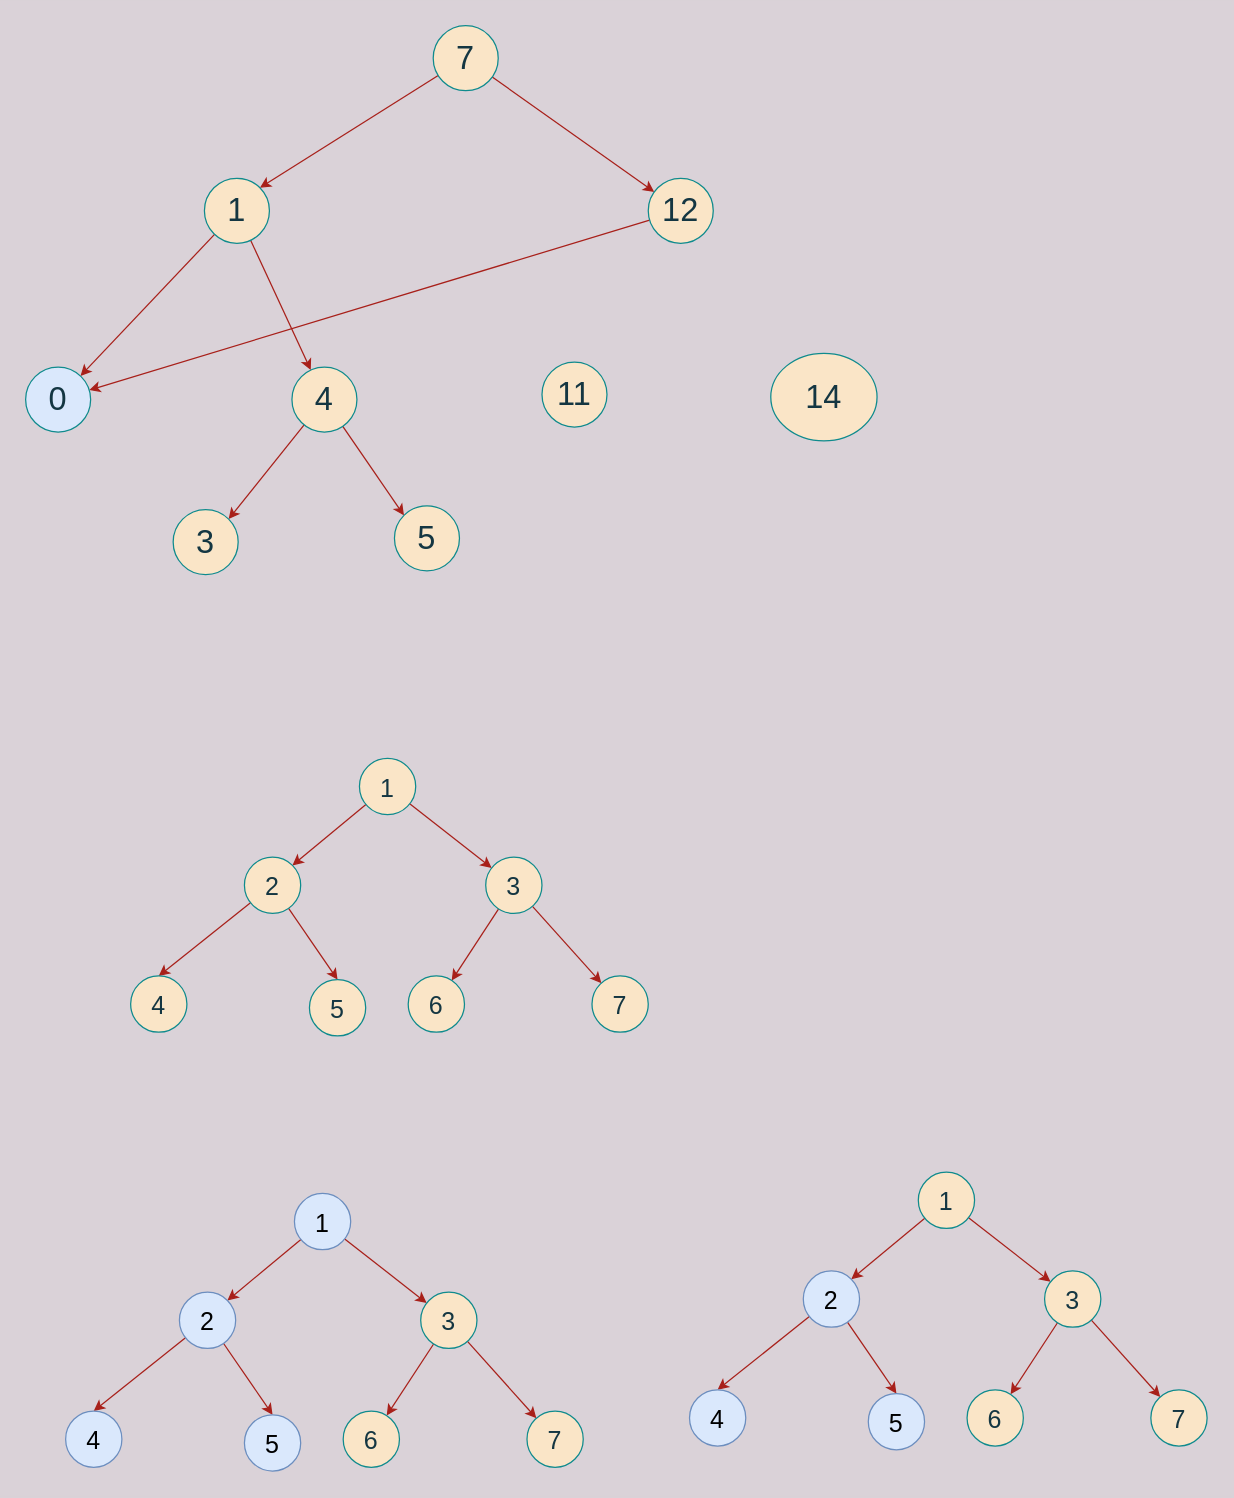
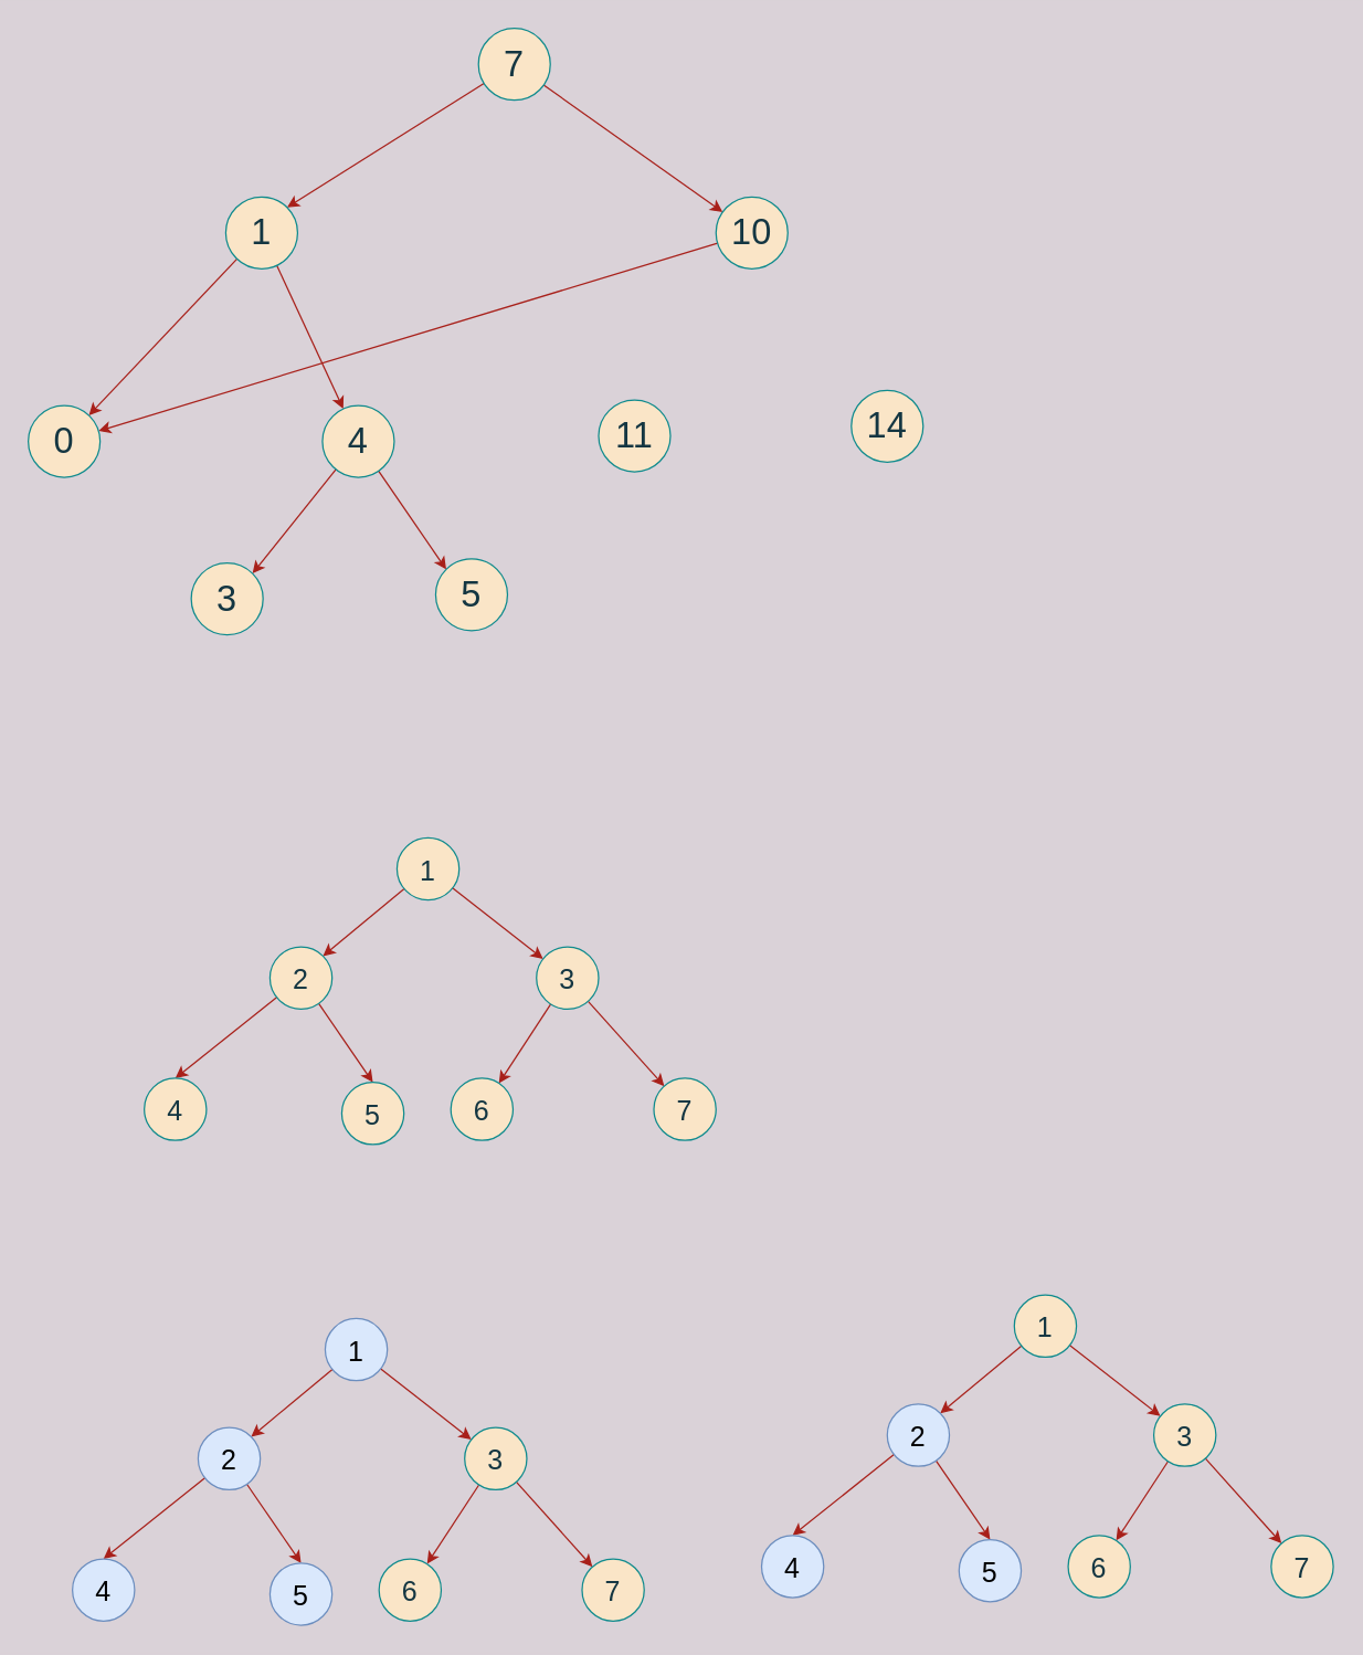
  <mxCell id="0" />
  <mxCell id="1" parent="0" />
  <mxCell id="2" style="rounded=1;sketch=0;orthogonalLoop=1;jettySize=auto;html=1;entryX=1;entryY=0;entryDx=0;entryDy=0;fontColor=#143642;strokeColor=#A8201A;fillColor=#FAE5C7;labelBackgroundColor=#DAD2D8;" edge="1" parent="1" source="4" target="7"><mxGeometry relative="1" as="geometry" /></mxCell>
  <mxCell id="3" style="edgeStyle=none;rounded=1;sketch=0;orthogonalLoop=1;jettySize=auto;html=1;fontColor=#143642;strokeColor=#A8201A;fillColor=#FAE5C7;labelBackgroundColor=#DAD2D8;" edge="1" parent="1" source="4" target="9"><mxGeometry relative="1" as="geometry" /></mxCell>
  <mxCell id="4" value="&lt;font style=&quot;font-size: 26px&quot;&gt;7&lt;/font&gt;" style="ellipse;whiteSpace=wrap;html=1;aspect=fixed;rounded=0;sketch=0;fontColor=#143642;strokeColor=#0F8B8D;fillColor=#FAE5C7;" vertex="1" parent="1"><mxGeometry x="346" y="20" width="52" height="52" as="geometry" /></mxCell>
  <mxCell id="5" style="edgeStyle=none;rounded=1;sketch=0;orthogonalLoop=1;jettySize=auto;html=1;fontColor=#143642;strokeColor=#A8201A;fillColor=#FAE5C7;labelBackgroundColor=#DAD2D8;" edge="1" parent="1" source="7" target="10"><mxGeometry relative="1" as="geometry" /></mxCell>
  <mxCell id="6" style="edgeStyle=none;rounded=1;sketch=0;orthogonalLoop=1;jettySize=auto;html=1;fontColor=#143642;strokeColor=#A8201A;fillColor=#FAE5C7;labelBackgroundColor=#DAD2D8;" edge="1" parent="1" source="7" target="13"><mxGeometry relative="1" as="geometry" /></mxCell>
  <mxCell id="7" value="&lt;font style=&quot;font-size: 26px&quot;&gt;1&lt;/font&gt;" style="ellipse;whiteSpace=wrap;html=1;aspect=fixed;rounded=0;sketch=0;strokeColor=#0F8B8D;fillColor=#FAE5C7;fontColor=#143642;" vertex="1" parent="1"><mxGeometry x="163" y="142" width="52" height="52" as="geometry" /></mxCell>
  <mxCell id="8" style="edgeStyle=none;rounded=1;sketch=0;orthogonalLoop=1;jettySize=auto;html=1;fontColor=#143642;strokeColor=#A8201A;fillColor=#FAE5C7;labelBackgroundColor=#DAD2D8;" edge="1" parent="1" source="9" target="10"><mxGeometry relative="1" as="geometry" /></mxCell>
- <mxCell id="9" value="&lt;font style=&quot;font-size: 26px&quot;&gt;12&lt;/font&gt;" style="ellipse;whiteSpace=wrap;html=1;aspect=fixed;rounded=0;sketch=0;fontColor=#143642;strokeColor=#0F8B8D;fillColor=#FAE5C7;" vertex="1" parent="1"><mxGeometry x="518" y="142" width="52" height="52" as="geometry" /></mxCell>
- <mxCell id="10" value="&lt;font style=&quot;font-size: 26px&quot;&gt;0&lt;/font&gt;" style="ellipse;whiteSpace=wrap;html=1;aspect=fixed;rounded=0;sketch=0;strokeColor=#0F8B8D;fillColor=#dae8fc;fontColor=#143642;" vertex="1" parent="1"><mxGeometry x="20" y="293" width="52" height="52" as="geometry" /></mxCell>
+ <mxCell id="9" value="&lt;font style=&quot;font-size: 26px&quot;&gt;10&lt;/font&gt;" style="ellipse;whiteSpace=wrap;html=1;aspect=fixed;rounded=0;sketch=0;fontColor=#143642;strokeColor=#0F8B8D;fillColor=#FAE5C7;" vertex="1" parent="1"><mxGeometry x="518" y="142" width="52" height="52" as="geometry" /></mxCell>
+ <mxCell id="10" value="&lt;font style=&quot;font-size: 26px&quot;&gt;0&lt;/font&gt;" style="ellipse;whiteSpace=wrap;html=1;aspect=fixed;rounded=0;sketch=0;strokeColor=#0F8B8D;fillColor=#FAE5C7;fontColor=#143642;" vertex="1" parent="1"><mxGeometry x="20" y="293" width="52" height="52" as="geometry" /></mxCell>
  <mxCell id="11" style="edgeStyle=none;rounded=1;sketch=0;orthogonalLoop=1;jettySize=auto;html=1;entryX=1;entryY=0;entryDx=0;entryDy=0;fontColor=#143642;strokeColor=#A8201A;fillColor=#FAE5C7;labelBackgroundColor=#DAD2D8;" edge="1" parent="1" source="13" target="14"><mxGeometry relative="1" as="geometry" /></mxCell>
  <mxCell id="12" style="edgeStyle=none;rounded=1;sketch=0;orthogonalLoop=1;jettySize=auto;html=1;entryX=0;entryY=0;entryDx=0;entryDy=0;fontColor=#143642;strokeColor=#A8201A;fillColor=#FAE5C7;labelBackgroundColor=#DAD2D8;" edge="1" parent="1" source="13" target="15"><mxGeometry relative="1" as="geometry" /></mxCell>
  <mxCell id="13" value="&lt;span style=&quot;font-size: 26px&quot;&gt;4&lt;/span&gt;" style="ellipse;whiteSpace=wrap;html=1;aspect=fixed;rounded=0;sketch=0;strokeColor=#0F8B8D;fillColor=#FAE5C7;fontColor=#143642;" vertex="1" parent="1"><mxGeometry x="233" y="293" width="52" height="52" as="geometry" /></mxCell>
  <mxCell id="14" value="&lt;span style=&quot;font-size: 26px&quot;&gt;3&lt;/span&gt;" style="ellipse;whiteSpace=wrap;html=1;aspect=fixed;rounded=0;sketch=0;strokeColor=#0F8B8D;fillColor=#FAE5C7;fontColor=#143642;" vertex="1" parent="1"><mxGeometry x="138" y="407" width="52" height="52" as="geometry" /></mxCell>
  <mxCell id="15" value="&lt;span style=&quot;font-size: 26px&quot;&gt;5&lt;/span&gt;" style="ellipse;whiteSpace=wrap;html=1;aspect=fixed;rounded=0;sketch=0;strokeColor=#0F8B8D;fillColor=#FAE5C7;fontColor=#143642;" vertex="1" parent="1"><mxGeometry x="315" y="404" width="52" height="52" as="geometry" /></mxCell>
  <mxCell id="16" value="&lt;font style=&quot;font-size: 26px&quot;&gt;11&lt;/font&gt;" style="ellipse;whiteSpace=wrap;html=1;aspect=fixed;rounded=0;sketch=0;fontColor=#143642;strokeColor=#0F8B8D;fillColor=#FAE5C7;" vertex="1" parent="1"><mxGeometry x="433" y="289" width="52" height="52" as="geometry" /></mxCell>
- <mxCell id="17" value="&lt;font style=&quot;font-size: 26px&quot;&gt;14&lt;/font&gt;" style="ellipse;whiteSpace=wrap;html=1;aspect=fixed;rounded=0;sketch=0;fontColor=#143642;strokeColor=#0F8B8D;fillColor=#FAE5C7;" vertex="1" parent="1"><mxGeometry x="616" y="282" width="85" height="70" as="geometry" /></mxCell>
+ <mxCell id="17" value="&lt;font style=&quot;font-size: 26px&quot;&gt;14&lt;/font&gt;" style="ellipse;whiteSpace=wrap;html=1;aspect=fixed;rounded=0;sketch=0;fontColor=#143642;strokeColor=#0F8B8D;fillColor=#FAE5C7;" vertex="1" parent="1"><mxGeometry x="616" y="282" width="52" height="52" as="geometry" /></mxCell>
  <mxCell id="18" style="rounded=1;sketch=0;orthogonalLoop=1;jettySize=auto;html=1;entryX=1;entryY=0;entryDx=0;entryDy=0;fontColor=#143642;strokeColor=#A8201A;fillColor=#FAE5C7;" edge="1" parent="1" source="20" target="23"><mxGeometry relative="1" as="geometry" /></mxCell>
  <mxCell id="19" style="edgeStyle=none;rounded=1;sketch=0;orthogonalLoop=1;jettySize=auto;html=1;fontColor=#143642;strokeColor=#A8201A;fillColor=#FAE5C7;" edge="1" parent="1" source="20" target="26"><mxGeometry relative="1" as="geometry" /></mxCell>
  <mxCell id="20" value="&lt;font style=&quot;font-size: 20px&quot;&gt;1&lt;/font&gt;" style="ellipse;whiteSpace=wrap;html=1;aspect=fixed;rounded=0;sketch=0;strokeColor=#0F8B8D;fillColor=#FAE5C7;fontColor=#143642;" vertex="1" parent="1"><mxGeometry x="287" y="606" width="45" height="45" as="geometry" /></mxCell>
  <mxCell id="21" style="edgeStyle=none;rounded=1;sketch=0;orthogonalLoop=1;jettySize=auto;html=1;entryX=0.5;entryY=0;entryDx=0;entryDy=0;fontColor=#143642;strokeColor=#A8201A;fillColor=#FAE5C7;" edge="1" parent="1" source="23" target="30"><mxGeometry relative="1" as="geometry" /></mxCell>
  <mxCell id="22" style="edgeStyle=none;rounded=1;sketch=0;orthogonalLoop=1;jettySize=auto;html=1;entryX=0.5;entryY=0;entryDx=0;entryDy=0;fontColor=#143642;strokeColor=#A8201A;fillColor=#FAE5C7;" edge="1" parent="1" source="23" target="29"><mxGeometry relative="1" as="geometry" /></mxCell>
  <mxCell id="23" value="&lt;font style=&quot;font-size: 20px&quot;&gt;2&lt;/font&gt;" style="ellipse;whiteSpace=wrap;html=1;aspect=fixed;rounded=0;sketch=0;strokeColor=#0F8B8D;fillColor=#FAE5C7;fontColor=#143642;" vertex="1" parent="1"><mxGeometry x="195" y="685" width="45" height="45" as="geometry" /></mxCell>
  <mxCell id="24" style="edgeStyle=none;rounded=1;sketch=0;orthogonalLoop=1;jettySize=auto;html=1;fontColor=#143642;strokeColor=#A8201A;fillColor=#FAE5C7;" edge="1" parent="1" source="26" target="27"><mxGeometry relative="1" as="geometry" /></mxCell>
  <mxCell id="25" style="edgeStyle=none;rounded=1;sketch=0;orthogonalLoop=1;jettySize=auto;html=1;fontColor=#143642;strokeColor=#A8201A;fillColor=#FAE5C7;" edge="1" parent="1" source="26" target="28"><mxGeometry relative="1" as="geometry" /></mxCell>
  <mxCell id="26" value="&lt;font style=&quot;font-size: 20px&quot;&gt;3&lt;/font&gt;" style="ellipse;whiteSpace=wrap;html=1;aspect=fixed;rounded=0;sketch=0;strokeColor=#0F8B8D;fillColor=#FAE5C7;fontColor=#143642;" vertex="1" parent="1"><mxGeometry x="388" y="685" width="45" height="45" as="geometry" /></mxCell>
  <mxCell id="27" value="&lt;font style=&quot;font-size: 20px&quot;&gt;6&lt;/font&gt;" style="ellipse;whiteSpace=wrap;html=1;aspect=fixed;rounded=0;sketch=0;strokeColor=#0F8B8D;fillColor=#FAE5C7;fontColor=#143642;" vertex="1" parent="1"><mxGeometry x="326" y="780" width="45" height="45" as="geometry" /></mxCell>
  <mxCell id="28" value="&lt;font style=&quot;font-size: 20px&quot;&gt;7&lt;/font&gt;" style="ellipse;whiteSpace=wrap;html=1;aspect=fixed;rounded=0;sketch=0;strokeColor=#0F8B8D;fillColor=#FAE5C7;fontColor=#143642;" vertex="1" parent="1"><mxGeometry x="473" y="780" width="45" height="45" as="geometry" /></mxCell>
  <mxCell id="29" value="&lt;font style=&quot;font-size: 20px&quot;&gt;5&lt;/font&gt;" style="ellipse;whiteSpace=wrap;html=1;aspect=fixed;rounded=0;sketch=0;strokeColor=#0F8B8D;fillColor=#FAE5C7;fontColor=#143642;" vertex="1" parent="1"><mxGeometry x="247" y="783" width="45" height="45" as="geometry" /></mxCell>
  <mxCell id="30" value="&lt;font style=&quot;font-size: 20px&quot;&gt;4&lt;/font&gt;" style="ellipse;whiteSpace=wrap;html=1;aspect=fixed;rounded=0;sketch=0;strokeColor=#0F8B8D;fillColor=#FAE5C7;fontColor=#143642;" vertex="1" parent="1"><mxGeometry x="104" y="780" width="45" height="45" as="geometry" /></mxCell>
  <mxCell id="31" style="rounded=1;sketch=0;orthogonalLoop=1;jettySize=auto;html=1;entryX=1;entryY=0;entryDx=0;entryDy=0;fontColor=#143642;strokeColor=#A8201A;fillColor=#FAE5C7;" edge="1" parent="1" source="33" target="36"><mxGeometry relative="1" as="geometry" /></mxCell>
  <mxCell id="32" style="edgeStyle=none;rounded=1;sketch=0;orthogonalLoop=1;jettySize=auto;html=1;fontColor=#143642;strokeColor=#A8201A;fillColor=#FAE5C7;" edge="1" parent="1" source="33" target="39"><mxGeometry relative="1" as="geometry" /></mxCell>
  <mxCell id="33" value="&lt;font style=&quot;font-size: 20px&quot;&gt;1&lt;/font&gt;" style="ellipse;whiteSpace=wrap;html=1;aspect=fixed;rounded=0;sketch=0;strokeColor=#6c8ebf;fillColor=#dae8fc;" vertex="1" parent="1"><mxGeometry x="235" y="954" width="45" height="45" as="geometry" /></mxCell>
  <mxCell id="34" style="edgeStyle=none;rounded=1;sketch=0;orthogonalLoop=1;jettySize=auto;html=1;entryX=0.5;entryY=0;entryDx=0;entryDy=0;fontColor=#143642;strokeColor=#A8201A;fillColor=#FAE5C7;" edge="1" parent="1" source="36" target="43"><mxGeometry relative="1" as="geometry" /></mxCell>
  <mxCell id="35" style="edgeStyle=none;rounded=1;sketch=0;orthogonalLoop=1;jettySize=auto;html=1;entryX=0.5;entryY=0;entryDx=0;entryDy=0;fontColor=#143642;strokeColor=#A8201A;fillColor=#FAE5C7;" edge="1" parent="1" source="36" target="42"><mxGeometry relative="1" as="geometry" /></mxCell>
  <mxCell id="36" value="&lt;font style=&quot;font-size: 20px&quot;&gt;2&lt;/font&gt;" style="ellipse;whiteSpace=wrap;html=1;aspect=fixed;rounded=0;sketch=0;strokeColor=#6c8ebf;fillColor=#dae8fc;" vertex="1" parent="1"><mxGeometry x="143" y="1033" width="45" height="45" as="geometry" /></mxCell>
  <mxCell id="37" style="edgeStyle=none;rounded=1;sketch=0;orthogonalLoop=1;jettySize=auto;html=1;fontColor=#143642;strokeColor=#A8201A;fillColor=#FAE5C7;" edge="1" parent="1" source="39" target="40"><mxGeometry relative="1" as="geometry" /></mxCell>
  <mxCell id="38" style="edgeStyle=none;rounded=1;sketch=0;orthogonalLoop=1;jettySize=auto;html=1;fontColor=#143642;strokeColor=#A8201A;fillColor=#FAE5C7;" edge="1" parent="1" source="39" target="41"><mxGeometry relative="1" as="geometry" /></mxCell>
  <mxCell id="39" value="&lt;font style=&quot;font-size: 20px&quot;&gt;3&lt;/font&gt;" style="ellipse;whiteSpace=wrap;html=1;aspect=fixed;rounded=0;sketch=0;strokeColor=#0F8B8D;fillColor=#FAE5C7;fontColor=#143642;" vertex="1" parent="1"><mxGeometry x="336" y="1033" width="45" height="45" as="geometry" /></mxCell>
  <mxCell id="40" value="&lt;font style=&quot;font-size: 20px&quot;&gt;6&lt;/font&gt;" style="ellipse;whiteSpace=wrap;html=1;aspect=fixed;rounded=0;sketch=0;strokeColor=#0F8B8D;fillColor=#FAE5C7;fontColor=#143642;" vertex="1" parent="1"><mxGeometry x="274" y="1128" width="45" height="45" as="geometry" /></mxCell>
  <mxCell id="41" value="&lt;font style=&quot;font-size: 20px&quot;&gt;7&lt;/font&gt;" style="ellipse;whiteSpace=wrap;html=1;aspect=fixed;rounded=0;sketch=0;strokeColor=#0F8B8D;fillColor=#FAE5C7;fontColor=#143642;" vertex="1" parent="1"><mxGeometry x="421" y="1128" width="45" height="45" as="geometry" /></mxCell>
  <mxCell id="42" value="&lt;font style=&quot;font-size: 20px&quot;&gt;5&lt;/font&gt;" style="ellipse;whiteSpace=wrap;html=1;aspect=fixed;rounded=0;sketch=0;strokeColor=#6c8ebf;fillColor=#dae8fc;" vertex="1" parent="1"><mxGeometry x="195" y="1131" width="45" height="45" as="geometry" /></mxCell>
  <mxCell id="43" value="&lt;font style=&quot;font-size: 20px&quot;&gt;4&lt;/font&gt;" style="ellipse;whiteSpace=wrap;html=1;aspect=fixed;rounded=0;sketch=0;strokeColor=#6c8ebf;fillColor=#dae8fc;" vertex="1" parent="1"><mxGeometry x="52" y="1128" width="45" height="45" as="geometry" /></mxCell>
  <mxCell id="44" style="rounded=1;sketch=0;orthogonalLoop=1;jettySize=auto;html=1;entryX=1;entryY=0;entryDx=0;entryDy=0;fontColor=#143642;strokeColor=#A8201A;fillColor=#FAE5C7;" edge="1" parent="1" source="46" target="49"><mxGeometry relative="1" as="geometry" /></mxCell>
  <mxCell id="45" style="edgeStyle=none;rounded=1;sketch=0;orthogonalLoop=1;jettySize=auto;html=1;fontColor=#143642;strokeColor=#A8201A;fillColor=#FAE5C7;" edge="1" parent="1" source="46" target="52"><mxGeometry relative="1" as="geometry" /></mxCell>
  <mxCell id="46" value="&lt;font style=&quot;font-size: 20px&quot;&gt;1&lt;/font&gt;" style="ellipse;whiteSpace=wrap;html=1;aspect=fixed;rounded=0;sketch=0;strokeColor=#0F8B8D;fillColor=#FAE5C7;fontColor=#143642;" vertex="1" parent="1"><mxGeometry x="734" y="937" width="45" height="45" as="geometry" /></mxCell>
  <mxCell id="47" style="edgeStyle=none;rounded=1;sketch=0;orthogonalLoop=1;jettySize=auto;html=1;entryX=0.5;entryY=0;entryDx=0;entryDy=0;fontColor=#143642;strokeColor=#A8201A;fillColor=#FAE5C7;" edge="1" parent="1" source="49" target="56"><mxGeometry relative="1" as="geometry" /></mxCell>
  <mxCell id="48" style="edgeStyle=none;rounded=1;sketch=0;orthogonalLoop=1;jettySize=auto;html=1;entryX=0.5;entryY=0;entryDx=0;entryDy=0;fontColor=#143642;strokeColor=#A8201A;fillColor=#FAE5C7;" edge="1" parent="1" source="49" target="55"><mxGeometry relative="1" as="geometry" /></mxCell>
  <mxCell id="49" value="&lt;font style=&quot;font-size: 20px&quot;&gt;2&lt;/font&gt;" style="ellipse;whiteSpace=wrap;html=1;aspect=fixed;rounded=0;sketch=0;strokeColor=#6c8ebf;fillColor=#dae8fc;" vertex="1" parent="1"><mxGeometry x="642" y="1016" width="45" height="45" as="geometry" /></mxCell>
  <mxCell id="50" style="edgeStyle=none;rounded=1;sketch=0;orthogonalLoop=1;jettySize=auto;html=1;fontColor=#143642;strokeColor=#A8201A;fillColor=#FAE5C7;" edge="1" parent="1" source="52" target="53"><mxGeometry relative="1" as="geometry" /></mxCell>
  <mxCell id="51" style="edgeStyle=none;rounded=1;sketch=0;orthogonalLoop=1;jettySize=auto;html=1;fontColor=#143642;strokeColor=#A8201A;fillColor=#FAE5C7;" edge="1" parent="1" source="52" target="54"><mxGeometry relative="1" as="geometry" /></mxCell>
  <mxCell id="52" value="&lt;font style=&quot;font-size: 20px&quot;&gt;3&lt;/font&gt;" style="ellipse;whiteSpace=wrap;html=1;aspect=fixed;rounded=0;sketch=0;strokeColor=#0F8B8D;fillColor=#FAE5C7;fontColor=#143642;" vertex="1" parent="1"><mxGeometry x="835" y="1016" width="45" height="45" as="geometry" /></mxCell>
  <mxCell id="53" value="&lt;font style=&quot;font-size: 20px&quot;&gt;6&lt;/font&gt;" style="ellipse;whiteSpace=wrap;html=1;aspect=fixed;rounded=0;sketch=0;strokeColor=#0F8B8D;fillColor=#FAE5C7;fontColor=#143642;" vertex="1" parent="1"><mxGeometry x="773" y="1111" width="45" height="45" as="geometry" /></mxCell>
  <mxCell id="54" value="&lt;font style=&quot;font-size: 20px&quot;&gt;7&lt;/font&gt;" style="ellipse;whiteSpace=wrap;html=1;aspect=fixed;rounded=0;sketch=0;strokeColor=#0F8B8D;fillColor=#FAE5C7;fontColor=#143642;" vertex="1" parent="1"><mxGeometry x="920" y="1111" width="45" height="45" as="geometry" /></mxCell>
  <mxCell id="55" value="&lt;font style=&quot;font-size: 20px&quot;&gt;5&lt;/font&gt;" style="ellipse;whiteSpace=wrap;html=1;aspect=fixed;rounded=0;sketch=0;strokeColor=#6c8ebf;fillColor=#dae8fc;" vertex="1" parent="1"><mxGeometry x="694" y="1114" width="45" height="45" as="geometry" /></mxCell>
  <mxCell id="56" value="&lt;font style=&quot;font-size: 20px&quot;&gt;4&lt;/font&gt;" style="ellipse;whiteSpace=wrap;html=1;aspect=fixed;rounded=0;sketch=0;strokeColor=#6c8ebf;fillColor=#dae8fc;" vertex="1" parent="1"><mxGeometry x="551" y="1111" width="45" height="45" as="geometry" /></mxCell>
